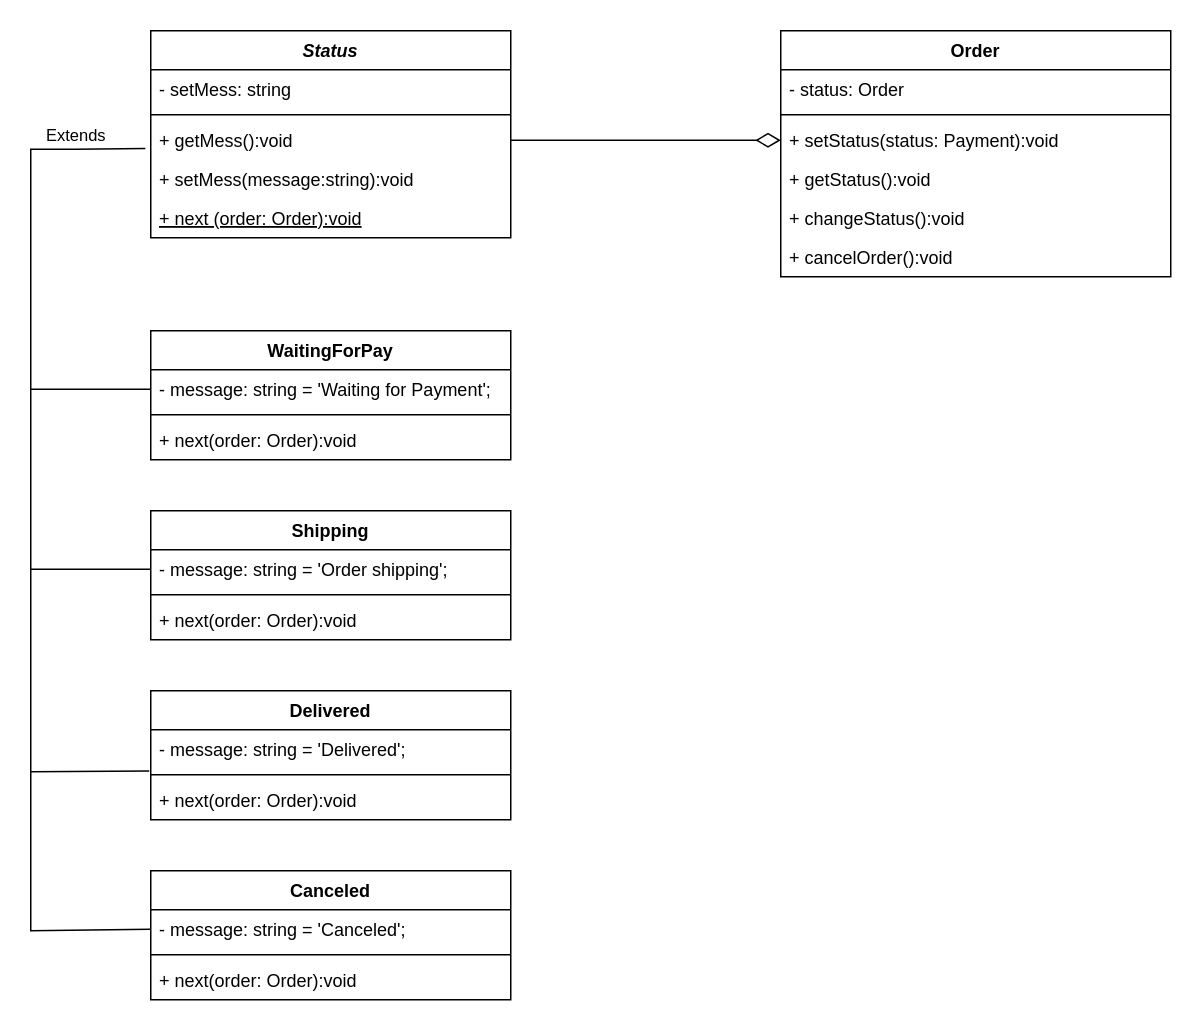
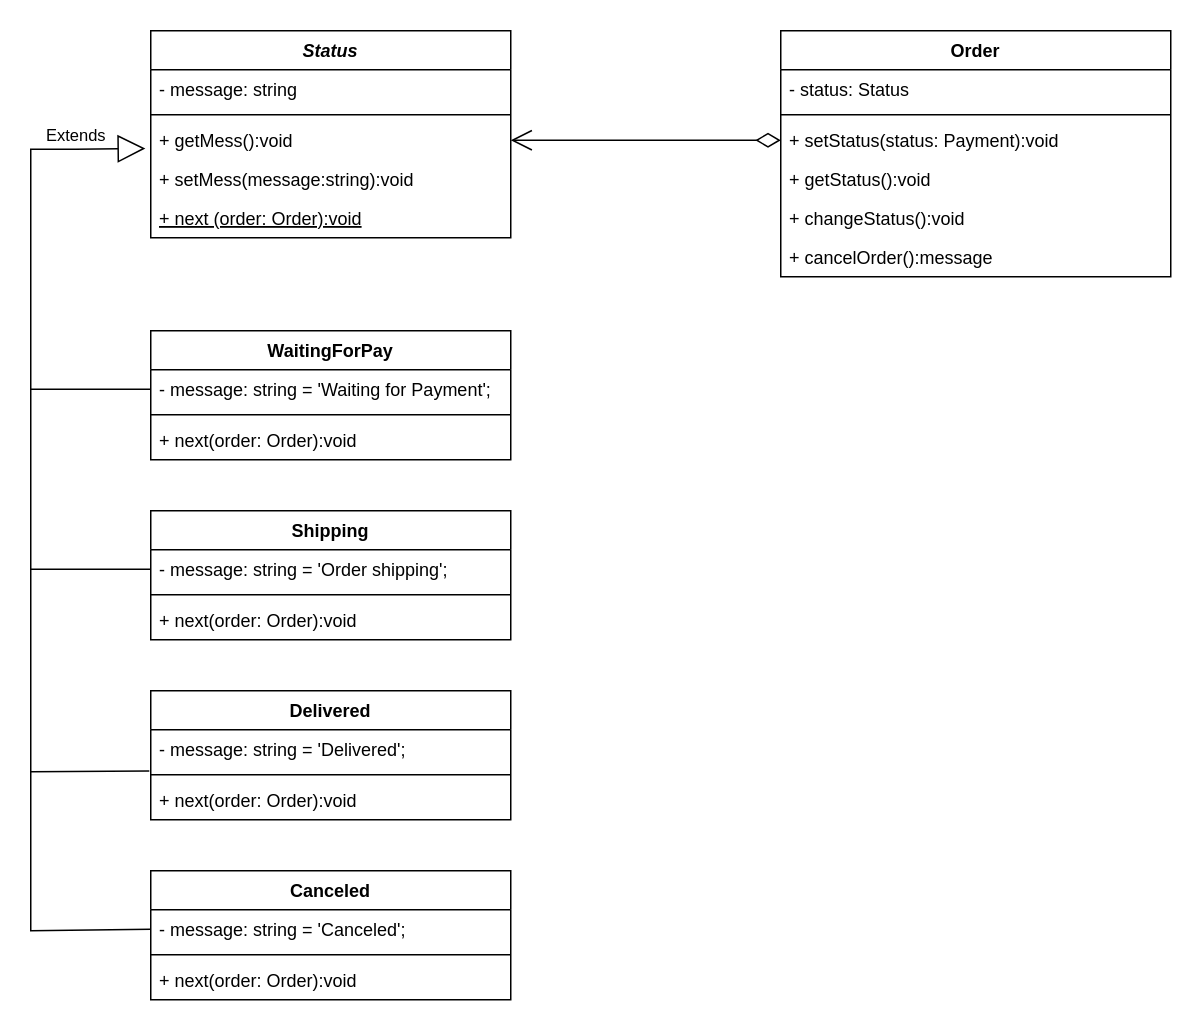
  <mxCell id="0" />
  <mxCell id="1" parent="0" />
  <mxCell id="2" value="Status" style="swimlane;fontStyle=3;align=center;verticalAlign=top;childLayout=stackLayout;horizontal=1;startSize=26;horizontalStack=0;resizeParent=1;resizeParentMax=0;resizeLast=0;collapsible=1;marginBottom=0;" vertex="1" parent="1"><mxGeometry x="100" y="20" width="240" height="138" as="geometry" /></mxCell>
- <mxCell id="3" value="- setMess: string" style="text;strokeColor=none;fillColor=none;align=left;verticalAlign=top;spacingLeft=4;spacingRight=4;overflow=hidden;rotatable=0;points=[[0,0.5],[1,0.5]];portConstraint=eastwest;" vertex="1" parent="2"><mxGeometry y="26" width="240" height="26" as="geometry" /></mxCell>
+ <mxCell id="3" value="- message: string" style="text;strokeColor=none;fillColor=none;align=left;verticalAlign=top;spacingLeft=4;spacingRight=4;overflow=hidden;rotatable=0;points=[[0,0.5],[1,0.5]];portConstraint=eastwest;" vertex="1" parent="2"><mxGeometry y="26" width="240" height="26" as="geometry" /></mxCell>
  <mxCell id="4" value="" style="line;strokeWidth=1;fillColor=none;align=left;verticalAlign=middle;spacingTop=-1;spacingLeft=3;spacingRight=3;rotatable=0;labelPosition=right;points=[];portConstraint=eastwest;strokeColor=inherit;" vertex="1" parent="2"><mxGeometry y="52" width="240" height="8" as="geometry" /></mxCell>
  <mxCell id="5" value="+ getMess():void" style="text;strokeColor=none;fillColor=none;align=left;verticalAlign=top;spacingLeft=4;spacingRight=4;overflow=hidden;rotatable=0;points=[[0,0.5],[1,0.5]];portConstraint=eastwest;" vertex="1" parent="2"><mxGeometry y="60" width="240" height="26" as="geometry" /></mxCell>
  <mxCell id="6" value="+ setMess(message:string):void" style="text;strokeColor=none;fillColor=none;align=left;verticalAlign=top;spacingLeft=4;spacingRight=4;overflow=hidden;rotatable=0;points=[[0,0.5],[1,0.5]];portConstraint=eastwest;" vertex="1" parent="2"><mxGeometry y="86" width="240" height="26" as="geometry" /></mxCell>
  <mxCell id="7" value="+ next (order: Order):void" style="text;strokeColor=none;fillColor=none;align=left;verticalAlign=top;spacingLeft=4;spacingRight=4;overflow=hidden;rotatable=0;points=[[0,0.5],[1,0.5]];portConstraint=eastwest;fontStyle=4" vertex="1" parent="2"><mxGeometry y="112" width="240" height="26" as="geometry" /></mxCell>
  <mxCell id="8" value="Order" style="swimlane;fontStyle=1;align=center;verticalAlign=top;childLayout=stackLayout;horizontal=1;startSize=26;horizontalStack=0;resizeParent=1;resizeParentMax=0;resizeLast=0;collapsible=1;marginBottom=0;" vertex="1" parent="1"><mxGeometry x="520" y="20" width="260" height="164" as="geometry" /></mxCell>
- <mxCell id="9" value="- status: Order" style="text;strokeColor=none;fillColor=none;align=left;verticalAlign=top;spacingLeft=4;spacingRight=4;overflow=hidden;rotatable=0;points=[[0,0.5],[1,0.5]];portConstraint=eastwest;" vertex="1" parent="8"><mxGeometry y="26" width="260" height="26" as="geometry" /></mxCell>
+ <mxCell id="9" value="- status: Status" style="text;strokeColor=none;fillColor=none;align=left;verticalAlign=top;spacingLeft=4;spacingRight=4;overflow=hidden;rotatable=0;points=[[0,0.5],[1,0.5]];portConstraint=eastwest;" vertex="1" parent="8"><mxGeometry y="26" width="260" height="26" as="geometry" /></mxCell>
  <mxCell id="10" value="" style="line;strokeWidth=1;fillColor=none;align=left;verticalAlign=middle;spacingTop=-1;spacingLeft=3;spacingRight=3;rotatable=0;labelPosition=right;points=[];portConstraint=eastwest;strokeColor=inherit;" vertex="1" parent="8"><mxGeometry y="52" width="260" height="8" as="geometry" /></mxCell>
  <mxCell id="11" value="+ setStatus(status: Payment):void" style="text;strokeColor=none;fillColor=none;align=left;verticalAlign=top;spacingLeft=4;spacingRight=4;overflow=hidden;rotatable=0;points=[[0,0.5],[1,0.5]];portConstraint=eastwest;" vertex="1" parent="8"><mxGeometry y="60" width="260" height="26" as="geometry" /></mxCell>
  <mxCell id="12" value="+ getStatus():void" style="text;strokeColor=none;fillColor=none;align=left;verticalAlign=top;spacingLeft=4;spacingRight=4;overflow=hidden;rotatable=0;points=[[0,0.5],[1,0.5]];portConstraint=eastwest;" vertex="1" parent="8"><mxGeometry y="86" width="260" height="26" as="geometry" /></mxCell>
  <mxCell id="13" value="+ changeStatus():void" style="text;strokeColor=none;fillColor=none;align=left;verticalAlign=top;spacingLeft=4;spacingRight=4;overflow=hidden;rotatable=0;points=[[0,0.5],[1,0.5]];portConstraint=eastwest;" vertex="1" parent="8"><mxGeometry y="112" width="260" height="26" as="geometry" /></mxCell>
- <mxCell id="14" value="+ cancelOrder():void" style="text;strokeColor=none;fillColor=none;align=left;verticalAlign=top;spacingLeft=4;spacingRight=4;overflow=hidden;rotatable=0;points=[[0,0.5],[1,0.5]];portConstraint=eastwest;" vertex="1" parent="8"><mxGeometry y="138" width="260" height="26" as="geometry" /></mxCell>
+ <mxCell id="14" value="+ cancelOrder():message" style="text;strokeColor=none;fillColor=none;align=left;verticalAlign=top;spacingLeft=4;spacingRight=4;overflow=hidden;rotatable=0;points=[[0,0.5],[1,0.5]];portConstraint=eastwest;" vertex="1" parent="8"><mxGeometry y="138" width="260" height="26" as="geometry" /></mxCell>
  <mxCell id="15" value="WaitingForPay" style="swimlane;fontStyle=1;align=center;verticalAlign=top;childLayout=stackLayout;horizontal=1;startSize=26;horizontalStack=0;resizeParent=1;resizeParentMax=0;resizeLast=0;collapsible=1;marginBottom=0;" vertex="1" parent="1"><mxGeometry x="100" y="220" width="240" height="86" as="geometry" /></mxCell>
  <mxCell id="16" value="- message: string = 'Waiting for Payment';" style="text;strokeColor=none;fillColor=none;align=left;verticalAlign=top;spacingLeft=4;spacingRight=4;overflow=hidden;rotatable=0;points=[[0,0.5],[1,0.5]];portConstraint=eastwest;" vertex="1" parent="15"><mxGeometry y="26" width="240" height="26" as="geometry" /></mxCell>
  <mxCell id="17" value="" style="line;strokeWidth=1;fillColor=none;align=left;verticalAlign=middle;spacingTop=-1;spacingLeft=3;spacingRight=3;rotatable=0;labelPosition=right;points=[];portConstraint=eastwest;strokeColor=inherit;" vertex="1" parent="15"><mxGeometry y="52" width="240" height="8" as="geometry" /></mxCell>
  <mxCell id="18" value="+ next(order: Order):void" style="text;strokeColor=none;fillColor=none;align=left;verticalAlign=top;spacingLeft=4;spacingRight=4;overflow=hidden;rotatable=0;points=[[0,0.5],[1,0.5]];portConstraint=eastwest;" vertex="1" parent="15"><mxGeometry y="60" width="240" height="26" as="geometry" /></mxCell>
  <mxCell id="19" value="Shipping" style="swimlane;fontStyle=1;align=center;verticalAlign=top;childLayout=stackLayout;horizontal=1;startSize=26;horizontalStack=0;resizeParent=1;resizeParentMax=0;resizeLast=0;collapsible=1;marginBottom=0;" vertex="1" parent="1"><mxGeometry x="100" y="340" width="240" height="86" as="geometry" /></mxCell>
  <mxCell id="20" value="- message: string = 'Order shipping';" style="text;strokeColor=none;fillColor=none;align=left;verticalAlign=top;spacingLeft=4;spacingRight=4;overflow=hidden;rotatable=0;points=[[0,0.5],[1,0.5]];portConstraint=eastwest;" vertex="1" parent="19"><mxGeometry y="26" width="240" height="26" as="geometry" /></mxCell>
  <mxCell id="21" value="" style="line;strokeWidth=1;fillColor=none;align=left;verticalAlign=middle;spacingTop=-1;spacingLeft=3;spacingRight=3;rotatable=0;labelPosition=right;points=[];portConstraint=eastwest;strokeColor=inherit;" vertex="1" parent="19"><mxGeometry y="52" width="240" height="8" as="geometry" /></mxCell>
  <mxCell id="22" value="+ next(order: Order):void" style="text;strokeColor=none;fillColor=none;align=left;verticalAlign=top;spacingLeft=4;spacingRight=4;overflow=hidden;rotatable=0;points=[[0,0.5],[1,0.5]];portConstraint=eastwest;" vertex="1" parent="19"><mxGeometry y="60" width="240" height="26" as="geometry" /></mxCell>
  <mxCell id="23" value="Delivered" style="swimlane;fontStyle=1;align=center;verticalAlign=top;childLayout=stackLayout;horizontal=1;startSize=26;horizontalStack=0;resizeParent=1;resizeParentMax=0;resizeLast=0;collapsible=1;marginBottom=0;" vertex="1" parent="1"><mxGeometry x="100" y="460" width="240" height="86" as="geometry" /></mxCell>
  <mxCell id="24" value="- message: string = 'Delivered';" style="text;strokeColor=none;fillColor=none;align=left;verticalAlign=top;spacingLeft=4;spacingRight=4;overflow=hidden;rotatable=0;points=[[0,0.5],[1,0.5]];portConstraint=eastwest;" vertex="1" parent="23"><mxGeometry y="26" width="240" height="26" as="geometry" /></mxCell>
  <mxCell id="25" value="" style="line;strokeWidth=1;fillColor=none;align=left;verticalAlign=middle;spacingTop=-1;spacingLeft=3;spacingRight=3;rotatable=0;labelPosition=right;points=[];portConstraint=eastwest;strokeColor=inherit;" vertex="1" parent="23"><mxGeometry y="52" width="240" height="8" as="geometry" /></mxCell>
  <mxCell id="26" value="+ next(order: Order):void" style="text;strokeColor=none;fillColor=none;align=left;verticalAlign=top;spacingLeft=4;spacingRight=4;overflow=hidden;rotatable=0;points=[[0,0.5],[1,0.5]];portConstraint=eastwest;" vertex="1" parent="23"><mxGeometry y="60" width="240" height="26" as="geometry" /></mxCell>
  <mxCell id="27" value="Canceled" style="swimlane;fontStyle=1;align=center;verticalAlign=top;childLayout=stackLayout;horizontal=1;startSize=26;horizontalStack=0;resizeParent=1;resizeParentMax=0;resizeLast=0;collapsible=1;marginBottom=0;" vertex="1" parent="1"><mxGeometry x="100" y="580" width="240" height="86" as="geometry" /></mxCell>
  <mxCell id="28" value="- message: string = 'Canceled';" style="text;strokeColor=none;fillColor=none;align=left;verticalAlign=top;spacingLeft=4;spacingRight=4;overflow=hidden;rotatable=0;points=[[0,0.5],[1,0.5]];portConstraint=eastwest;" vertex="1" parent="27"><mxGeometry y="26" width="240" height="26" as="geometry" /></mxCell>
  <mxCell id="29" value="" style="line;strokeWidth=1;fillColor=none;align=left;verticalAlign=middle;spacingTop=-1;spacingLeft=3;spacingRight=3;rotatable=0;labelPosition=right;points=[];portConstraint=eastwest;strokeColor=inherit;" vertex="1" parent="27"><mxGeometry y="52" width="240" height="8" as="geometry" /></mxCell>
  <mxCell id="30" value="+ next(order: Order):void" style="text;strokeColor=none;fillColor=none;align=left;verticalAlign=top;spacingLeft=4;spacingRight=4;overflow=hidden;rotatable=0;points=[[0,0.5],[1,0.5]];portConstraint=eastwest;" vertex="1" parent="27"><mxGeometry y="60" width="240" height="26" as="geometry" /></mxCell>
- <mxCell id="31" value="" style="endArrow=none;html=1;endSize=12;startArrow=diamondThin;startSize=14;startFill=0;edgeStyle=orthogonalEdgeStyle;align=left;verticalAlign=bottom;rounded=0;exitX=0;exitY=0.5;exitDx=0;exitDy=0;entryX=1;entryY=0.5;entryDx=0;entryDy=0;" edge="1" parent="1" source="11" target="5"><mxGeometry x="-1" y="3" relative="1" as="geometry"><mxPoint x="360" y="80" as="sourcePoint" /><mxPoint x="410" y="140" as="targetPoint" /></mxGeometry></mxCell>
- <mxCell id="32" value="Extends" style="endArrow=none;endSize=16;endFill=0;html=1;rounded=0;entryX=-0.015;entryY=0.712;entryDx=0;entryDy=0;entryPerimeter=0;exitX=0;exitY=0.5;exitDx=0;exitDy=0;" edge="1" parent="1" source="28" target="5"><mxGeometry x="0.863" y="9" width="160" relative="1" as="geometry"><mxPoint x="230" y="360" as="sourcePoint" /><mxPoint x="390" y="360" as="targetPoint" /><Array as="points"><mxPoint x="20" y="620" /><mxPoint x="20" y="99" /><mxPoint x="50" y="99" /></Array><mxPoint as="offset" /></mxGeometry></mxCell>
+ <mxCell id="31" value="" style="endArrow=open;html=1;endSize=12;startArrow=diamondThin;startSize=14;startFill=0;edgeStyle=orthogonalEdgeStyle;align=left;verticalAlign=bottom;rounded=0;exitX=0;exitY=0.5;exitDx=0;exitDy=0;entryX=1;entryY=0.5;entryDx=0;entryDy=0;" edge="1" parent="1" source="11" target="5"><mxGeometry x="-1" y="3" relative="1" as="geometry"><mxPoint x="360" y="80" as="sourcePoint" /><mxPoint x="410" y="140" as="targetPoint" /></mxGeometry></mxCell>
+ <mxCell id="32" value="Extends" style="endArrow=block;endSize=16;endFill=0;html=1;rounded=0;entryX=-0.015;entryY=0.712;entryDx=0;entryDy=0;entryPerimeter=0;exitX=0;exitY=0.5;exitDx=0;exitDy=0;" edge="1" parent="1" source="28" target="5"><mxGeometry x="0.863" y="9" width="160" relative="1" as="geometry"><mxPoint x="230" y="360" as="sourcePoint" /><mxPoint x="390" y="360" as="targetPoint" /><Array as="points"><mxPoint x="20" y="620" /><mxPoint x="20" y="99" /><mxPoint x="50" y="99" /></Array><mxPoint as="offset" /></mxGeometry></mxCell>
  <mxCell id="33" value="" style="endArrow=none;html=1;rounded=0;entryX=0;entryY=0.5;entryDx=0;entryDy=0;" edge="1" parent="1" target="16"><mxGeometry width="50" height="50" relative="1" as="geometry"><mxPoint x="20" y="259" as="sourcePoint" /><mxPoint x="90" y="250" as="targetPoint" /></mxGeometry></mxCell>
  <mxCell id="34" value="" style="endArrow=none;html=1;rounded=0;entryX=0;entryY=0.5;entryDx=0;entryDy=0;" edge="1" parent="1" target="20"><mxGeometry width="50" height="50" relative="1" as="geometry"><mxPoint x="20" y="379" as="sourcePoint" /><mxPoint x="340" y="340" as="targetPoint" /></mxGeometry></mxCell>
  <mxCell id="35" value="" style="endArrow=none;html=1;rounded=0;entryX=-0.004;entryY=1.058;entryDx=0;entryDy=0;entryPerimeter=0;" edge="1" parent="1" target="24"><mxGeometry width="50" height="50" relative="1" as="geometry"><mxPoint x="20" y="514" as="sourcePoint" /><mxPoint x="340" y="340" as="targetPoint" /></mxGeometry></mxCell>
